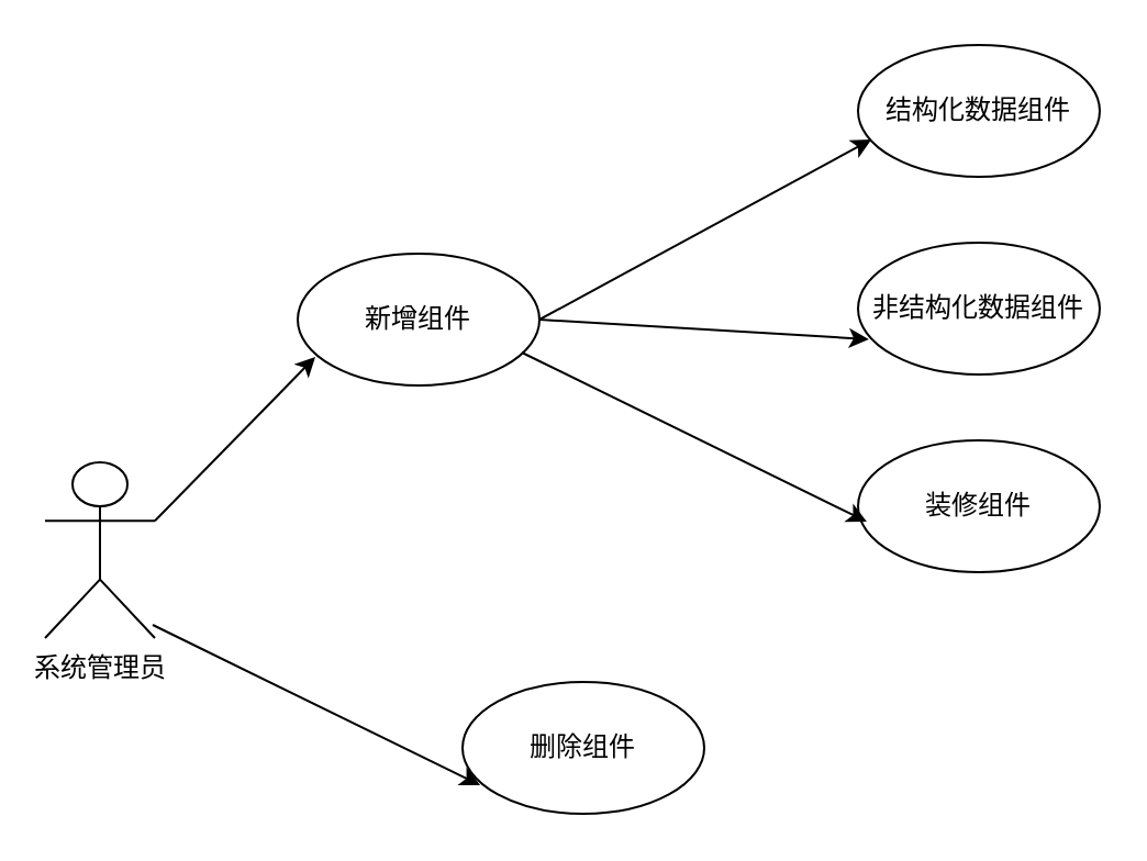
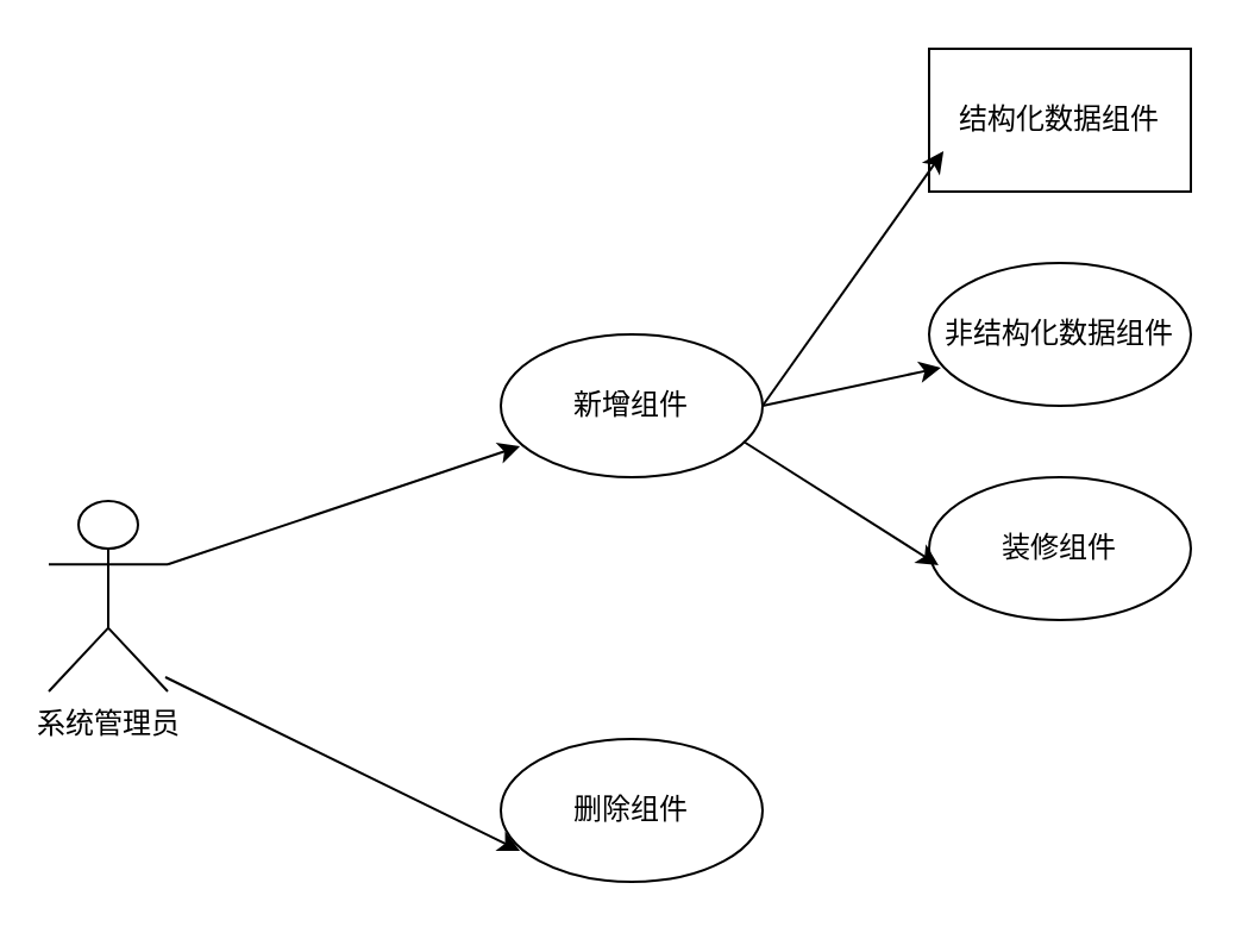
  <mxCell id="0" />
  <mxCell id="1" parent="0" />
  <mxCell id="2" value="系统管理员" style="shape=umlActor;verticalLabelPosition=bottom;verticalAlign=top;html=1;" vertex="1" parent="1"><mxGeometry x="20" y="210" width="50" height="80" as="geometry" /></mxCell>
- <mxCell id="3" value="新增组件" style="ellipse;whiteSpace=wrap;html=1;" vertex="1" parent="1"><mxGeometry x="135" y="115" width="110" height="60" as="geometry" /></mxCell>
+ <mxCell id="3" value="新增组件" style="ellipse;whiteSpace=wrap;html=1;" vertex="1" parent="1"><mxGeometry x="210" y="140" width="110" height="60" as="geometry" /></mxCell>
  <mxCell id="4" value="删除组件" style="ellipse;whiteSpace=wrap;html=1;" vertex="1" parent="1"><mxGeometry x="210" y="310" width="110" height="60" as="geometry" /></mxCell>
  <mxCell id="5" value="" style="endArrow=classic;html=1;rounded=0;exitX=1;exitY=0.333;exitDx=0;exitDy=0;exitPerimeter=0;entryX=0.073;entryY=0.783;entryDx=0;entryDy=0;entryPerimeter=0;" edge="1" parent="1" source="2" target="3"><mxGeometry width="50" height="50" relative="1" as="geometry"><mxPoint x="260" y="370" as="sourcePoint" /><mxPoint x="310" y="320" as="targetPoint" /></mxGeometry></mxCell>
  <mxCell id="6" value="" style="endArrow=classic;html=1;rounded=0;entryX=0.073;entryY=0.783;entryDx=0;entryDy=0;entryPerimeter=0;exitX=0.98;exitY=0.925;exitDx=0;exitDy=0;exitPerimeter=0;" edge="1" parent="1" source="2" target="4"><mxGeometry width="50" height="50" relative="1" as="geometry"><mxPoint x="80" y="280" as="sourcePoint" /><mxPoint x="248" y="217" as="targetPoint" /></mxGeometry></mxCell>
- <mxCell id="7" value="结构化数据组件" style="ellipse;whiteSpace=wrap;html=1;" vertex="1" parent="1"><mxGeometry x="390" y="20" width="110" height="60" as="geometry" /></mxCell>
+ <mxCell id="7" value="结构化数据组件" style="whiteSpace=wrap;html=1;rounded=0;" vertex="1" parent="1"><mxGeometry x="390" y="20" width="110" height="60" as="geometry" /></mxCell>
  <mxCell id="8" value="装修组件" style="ellipse;whiteSpace=wrap;html=1;" vertex="1" parent="1"><mxGeometry x="390" y="200" width="110" height="60" as="geometry" /></mxCell>
  <mxCell id="9" value="非结构化数据组件" style="ellipse;whiteSpace=wrap;html=1;" vertex="1" parent="1"><mxGeometry x="390" y="110" width="110" height="60" as="geometry" /></mxCell>
  <mxCell id="10" value="" style="endArrow=classic;html=1;rounded=0;exitX=1;exitY=0.5;exitDx=0;exitDy=0;entryX=0.055;entryY=0.717;entryDx=0;entryDy=0;entryPerimeter=0;" edge="1" parent="1" source="3" target="7"><mxGeometry width="50" height="50" relative="1" as="geometry"><mxPoint x="80" y="247" as="sourcePoint" /><mxPoint x="228" y="197" as="targetPoint" /></mxGeometry></mxCell>
  <mxCell id="11" value="" style="endArrow=classic;html=1;rounded=0;exitX=1;exitY=0.5;exitDx=0;exitDy=0;entryX=0.045;entryY=0.733;entryDx=0;entryDy=0;entryPerimeter=0;" edge="1" parent="1" source="3" target="9"><mxGeometry width="50" height="50" relative="1" as="geometry"><mxPoint x="100" y="267" as="sourcePoint" /><mxPoint x="248" y="217" as="targetPoint" /></mxGeometry></mxCell>
  <mxCell id="12" value="" style="endArrow=classic;html=1;rounded=0;exitX=0.927;exitY=0.75;exitDx=0;exitDy=0;exitPerimeter=0;entryX=0.036;entryY=0.617;entryDx=0;entryDy=0;entryPerimeter=0;" edge="1" parent="1" source="3" target="8"><mxGeometry width="50" height="50" relative="1" as="geometry"><mxPoint x="110" y="277" as="sourcePoint" /><mxPoint x="258" y="227" as="targetPoint" /></mxGeometry></mxCell>
